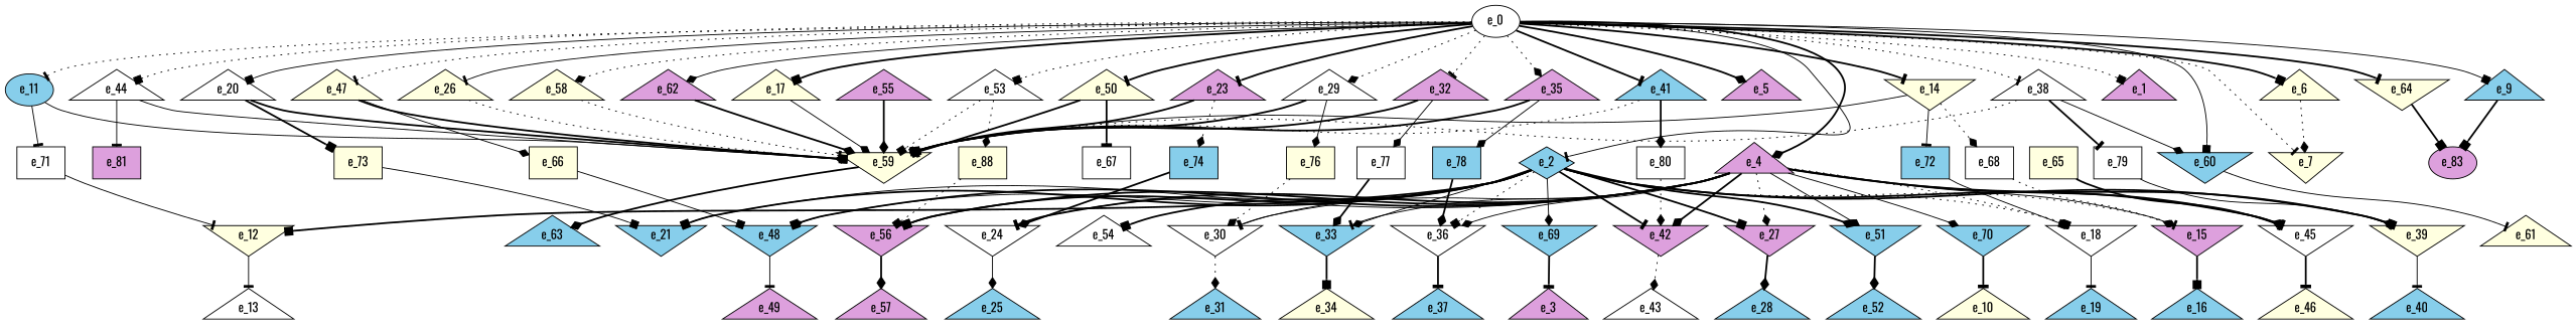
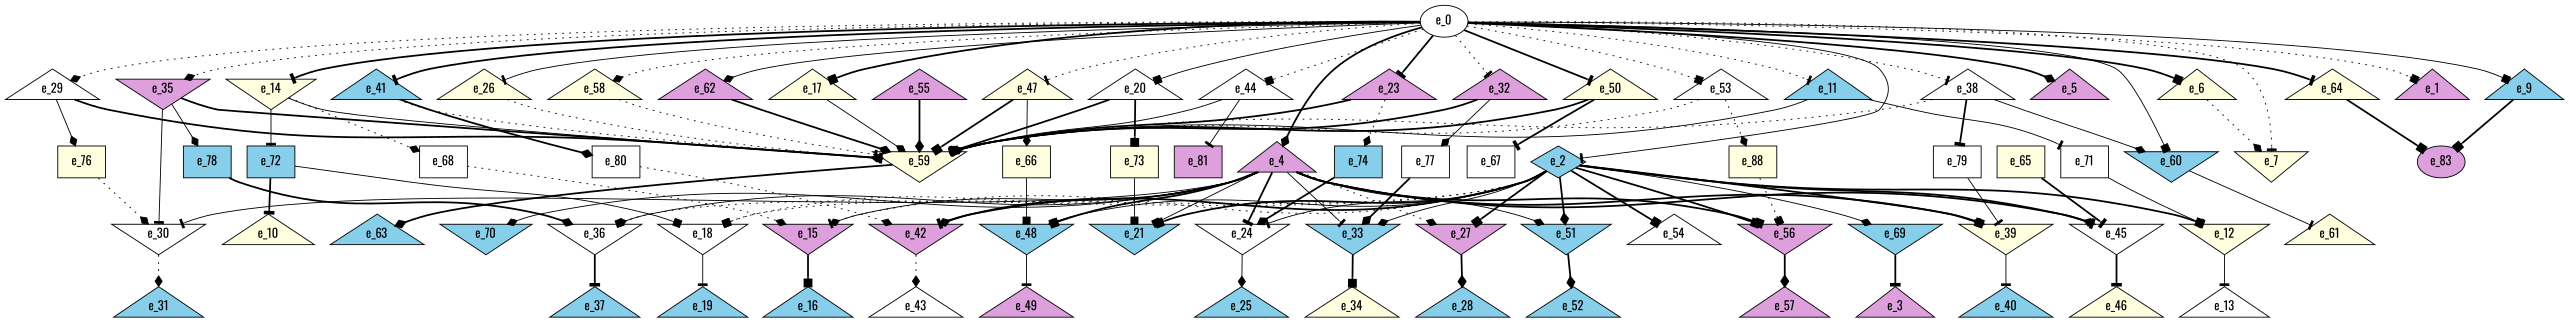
  digraph {
    fontname=Oswald
    node [fillcolor=skyblue fontname=Oswald shape=triangle style=filled]
    edge [arrowhead=diamond fontname=Oswald style=bold]
    e_1 [fillcolor=plum]
    e_0 [fillcolor=white shape=""]
    e_2 [shape=diamond]
    e_4 [fillcolor=plum]
    e_5 [fillcolor=plum]
    e_6 [fillcolor=lightyellow]
    e_7 [fillcolor=lightyellow shape=invtriangle]
    e_9
-   e_11 [shape=ellipse]
+   e_11
    e_14 [fillcolor=lightyellow shape=invtriangle]
    e_17 [fillcolor=lightyellow]
    e_20 [fillcolor=white]
    e_23 [fillcolor=plum]
    e_26 [fillcolor=lightyellow]
    e_29 [fillcolor=white]
    e_32 [fillcolor=plum]
-   e_35 [fillcolor=plum]
+   e_35 [fillcolor=plum shape=invtriangle]
    e_38 [fillcolor=white]
    e_41
    e_44 [fillcolor=white]
    e_47 [fillcolor=lightyellow]
    e_50 [fillcolor=lightyellow]
    e_53 [fillcolor=white]
    e_58 [fillcolor=lightyellow]
    e_60 [shape=invtriangle]
    e_62 [fillcolor=plum]
-   e_64 [fillcolor=lightyellow shape=invtriangle]
+   e_64 [fillcolor=lightyellow]
    e_12 [fillcolor=lightyellow shape=invtriangle]
    e_15 [fillcolor=plum shape=invtriangle]
    e_18 [fillcolor=white shape=invtriangle]
    e_21 [shape=invtriangle]
    e_24 [fillcolor=white shape=invtriangle]
    e_27 [fillcolor=plum shape=invtriangle]
    e_30 [fillcolor=white shape=invtriangle]
    e_33 [shape=invtriangle]
    e_36 [fillcolor=white shape=invtriangle]
    e_39 [fillcolor=lightyellow shape=invtriangle]
    e_42 [fillcolor=plum shape=invtriangle]
    e_45 [fillcolor=white shape=invtriangle]
    e_48 [shape=invtriangle]
    e_51 [shape=invtriangle]
    e_54 [fillcolor=white]
    e_56 [fillcolor=plum shape=invtriangle]
    e_69 [shape=invtriangle]
    e_70 [shape=invtriangle]
    e_83 [fillcolor=plum shape=""]
    e_59 [fillcolor=lightyellow shape=invtriangle]
    e_71 [fillcolor=white shape=dot]
    e_68 [fillcolor=white shape=dot]
    e_72 [shape=dot]
    e_73 [fillcolor=lightyellow shape=dot]
    e_74 [shape=dot]
    e_76 [fillcolor=lightyellow shape=dot]
    e_77 [fillcolor=white shape=dot]
    e_78 [shape=dot]
    e_79 [fillcolor=white shape=dot]
    e_80 [fillcolor=white shape=dot]
    e_81 [fillcolor=plum shape=dot]
    e_66 [fillcolor=lightyellow shape=dot]
    e_67 [fillcolor=white shape=dot]
    n61 [fillcolor=lightyellow label=e_88 shape=dot]
    e_55 [fillcolor=plum]
    e_61 [fillcolor=lightyellow]
    e_13 [fillcolor=white]
    e_16
    e_19
    e_25
    e_28
    e_31
    e_34 [fillcolor=lightyellow]
    e_37
    e_40
    e_43 [fillcolor=white]
    e_46 [fillcolor=lightyellow]
    e_49 [fillcolor=plum]
    e_52
    e_57 [fillcolor=plum]
    e_3 [fillcolor=plum]
    e_10 [fillcolor=lightyellow]
    e_65 [fillcolor=lightyellow shape=dot]
    e_63
    e_0 -> e_1 [arrowhead=box style=dotted]
    e_0 -> e_2 [arrowhead=tee style=solid]
    e_0 -> e_4
    e_0 -> e_5
    e_0 -> e_6 [arrowhead=box]
    e_0 -> e_7 [arrowhead=tee style=dotted]
    e_0 -> e_9 [arrowhead=box style=solid]
    e_0 -> e_11 [arrowhead=tee style=dotted]
    e_0 -> e_14 [arrowhead=tee]
    e_0 -> e_17 [arrowhead=box]
    e_0 -> e_20 [arrowhead=box style=solid]
    e_0 -> e_23 [arrowhead=tee]
    e_0 -> e_26 [arrowhead=tee style=solid]
    e_0 -> e_29 [style=dotted]
    e_0 -> e_32 [arrowhead=tee style=dotted]
    e_0 -> e_35 [style=dotted]
    e_0 -> e_38 [arrowhead=tee style=dotted]
    e_0 -> e_41 [arrowhead=tee]
    e_0 -> e_44 [arrowhead=box style=dotted]
    e_0 -> e_47 [arrowhead=tee style=dotted]
    e_0 -> e_50 [arrowhead=tee]
    e_0 -> e_53 [arrowhead=box style=dotted]
    e_0 -> e_58 [style=dotted]
    e_0 -> e_60 [arrowhead=box style=solid]
    e_0 -> e_62 [style=solid]
    e_0 -> e_64 [arrowhead=tee]
    e_2 -> e_12 [arrowhead=box]
    e_2 -> e_15 [arrowhead=tee style=dotted]
    e_2 -> e_18 [arrowhead=box style=dotted]
    e_2 -> e_21 [arrowhead=box]
    e_2 -> e_24 [arrowhead=tee style=solid]
    e_2 -> e_27 [arrowhead=box]
-   e_2 -> e_30 [arrowhead=tee style=solid]
+   e_35 -> e_30 [arrowhead=tee style=solid]
    e_2 -> e_33 [style=solid]
    e_2 -> e_36 [arrowhead=box style=dotted]
    e_2 -> e_39 [arrowhead=box]
    e_2 -> e_42 [arrowhead=tee]
    e_2 -> e_45 [arrowhead=tee]
    e_2 -> e_48 [style=solid]
    e_2 -> e_51
    e_2 -> e_54 [arrowhead=box]
    e_2 -> e_56 [arrowhead=box]
    e_2 -> e_69 [style=solid]
    e_4 -> e_15 [style=solid]
    e_4 -> e_18 [arrowhead=box style=dotted]
    e_4 -> e_21 [arrowhead=box style=solid]
    e_4 -> e_24 [arrowhead=tee]
    e_4 -> e_27 [style=dotted]
    e_4 -> e_30 [arrowhead=tee style=solid]
    e_4 -> e_33 [arrowhead=tee style=solid]
    e_4 -> e_36 [style=solid]
    e_4 -> e_39
    e_4 -> e_42
    e_4 -> e_45
    e_4 -> e_48 [arrowhead=box]
    e_4 -> e_51 [style=solid]
    e_4 -> e_56 [arrowhead=box]
    e_4 -> e_70 [style=solid]
    e_6 -> e_7 [style=dotted]
    e_9 -> e_83 [arrowhead=box]
    e_11 -> e_59 [arrowhead=box style=solid]
    e_11 -> e_71 [arrowhead=tee style=solid]
    e_14 -> e_59 [style=solid]
    e_14 -> e_68 [style=dotted]
    e_14 -> e_72 [arrowhead=tee style=solid]
    e_17 -> e_59 [style=solid]
    e_20 -> e_59
    e_20 -> e_73 [arrowhead=box]
    e_23 -> e_59 [arrowhead=box]
    e_23 -> e_74 [style=dotted]
    e_26 -> e_59 [style=dotted]
    e_29 -> e_59 [arrowhead=tee]
    e_29 -> e_76 [style=solid]
    e_32 -> e_59 [arrowhead=tee]
    e_32 -> e_77 [style=solid]
    e_35 -> e_59
    e_35 -> e_78 [style=solid]
    e_38 -> e_60 [style=solid]
    e_38 -> e_59 [arrowhead=box style=dotted]
    e_38 -> e_79 [arrowhead=tee]
    e_41 -> e_59 [arrowhead=tee style=dotted]
    e_41 -> e_80
    e_44 -> e_59 [style=solid]
    e_44 -> e_81 [arrowhead=tee style=solid]
    e_47 -> e_59 [arrowhead=box]
    e_47 -> e_66 [style=solid]
    e_50 -> e_59 [arrowhead=tee]
    e_50 -> e_67 [arrowhead=tee]
    e_53 -> e_59 [arrowhead=box style=dotted]
    e_53 -> n61 [style=dotted]
    e_58 -> e_59 [arrowhead=tee style=dotted]
    e_60 -> e_61 [arrowhead=tee style=solid]
    e_62 -> e_59
    e_64 -> e_83 [arrowhead=box]
    e_12 -> e_13 [arrowhead=tee style=solid]
    e_15 -> e_16 [arrowhead=box]
    e_18 -> e_19 [arrowhead=tee style=solid]
    e_24 -> e_25 [style=solid]
    e_27 -> e_28
    e_30 -> e_31 [style=dotted]
    e_33 -> e_34 [arrowhead=box]
    e_36 -> e_37 [arrowhead=tee]
    e_39 -> e_40 [arrowhead=tee style=solid]
    e_42 -> e_43 [style=dotted]
    e_45 -> e_46 [arrowhead=tee]
    e_48 -> e_49 [arrowhead=tee style=solid]
    e_51 -> e_52
    e_56 -> e_57
    e_69 -> e_3 [arrowhead=tee]
-   e_70 -> e_10 [arrowhead=tee]
+   e_72 -> e_10 [arrowhead=tee]
    e_59 -> e_63
    e_71 -> e_12 [arrowhead=tee style=solid]
    e_68 -> e_15 [style=dotted]
    e_72 -> e_18 [arrowhead=box style=solid]
    e_73 -> e_21 [arrowhead=box style=solid]
    e_74 -> e_24
    e_76 -> e_30 [style=dotted]
    e_77 -> e_33
    e_78 -> e_36
    e_79 -> e_39 [arrowhead=tee style=solid]
    e_80 -> e_42 [style=dotted]
    e_66 -> e_48 [arrowhead=box style=solid]
    n61 -> e_56 [arrowhead=box style=dotted]
    e_55 -> e_59
    e_65 -> e_45 [arrowhead=tee]
  }
